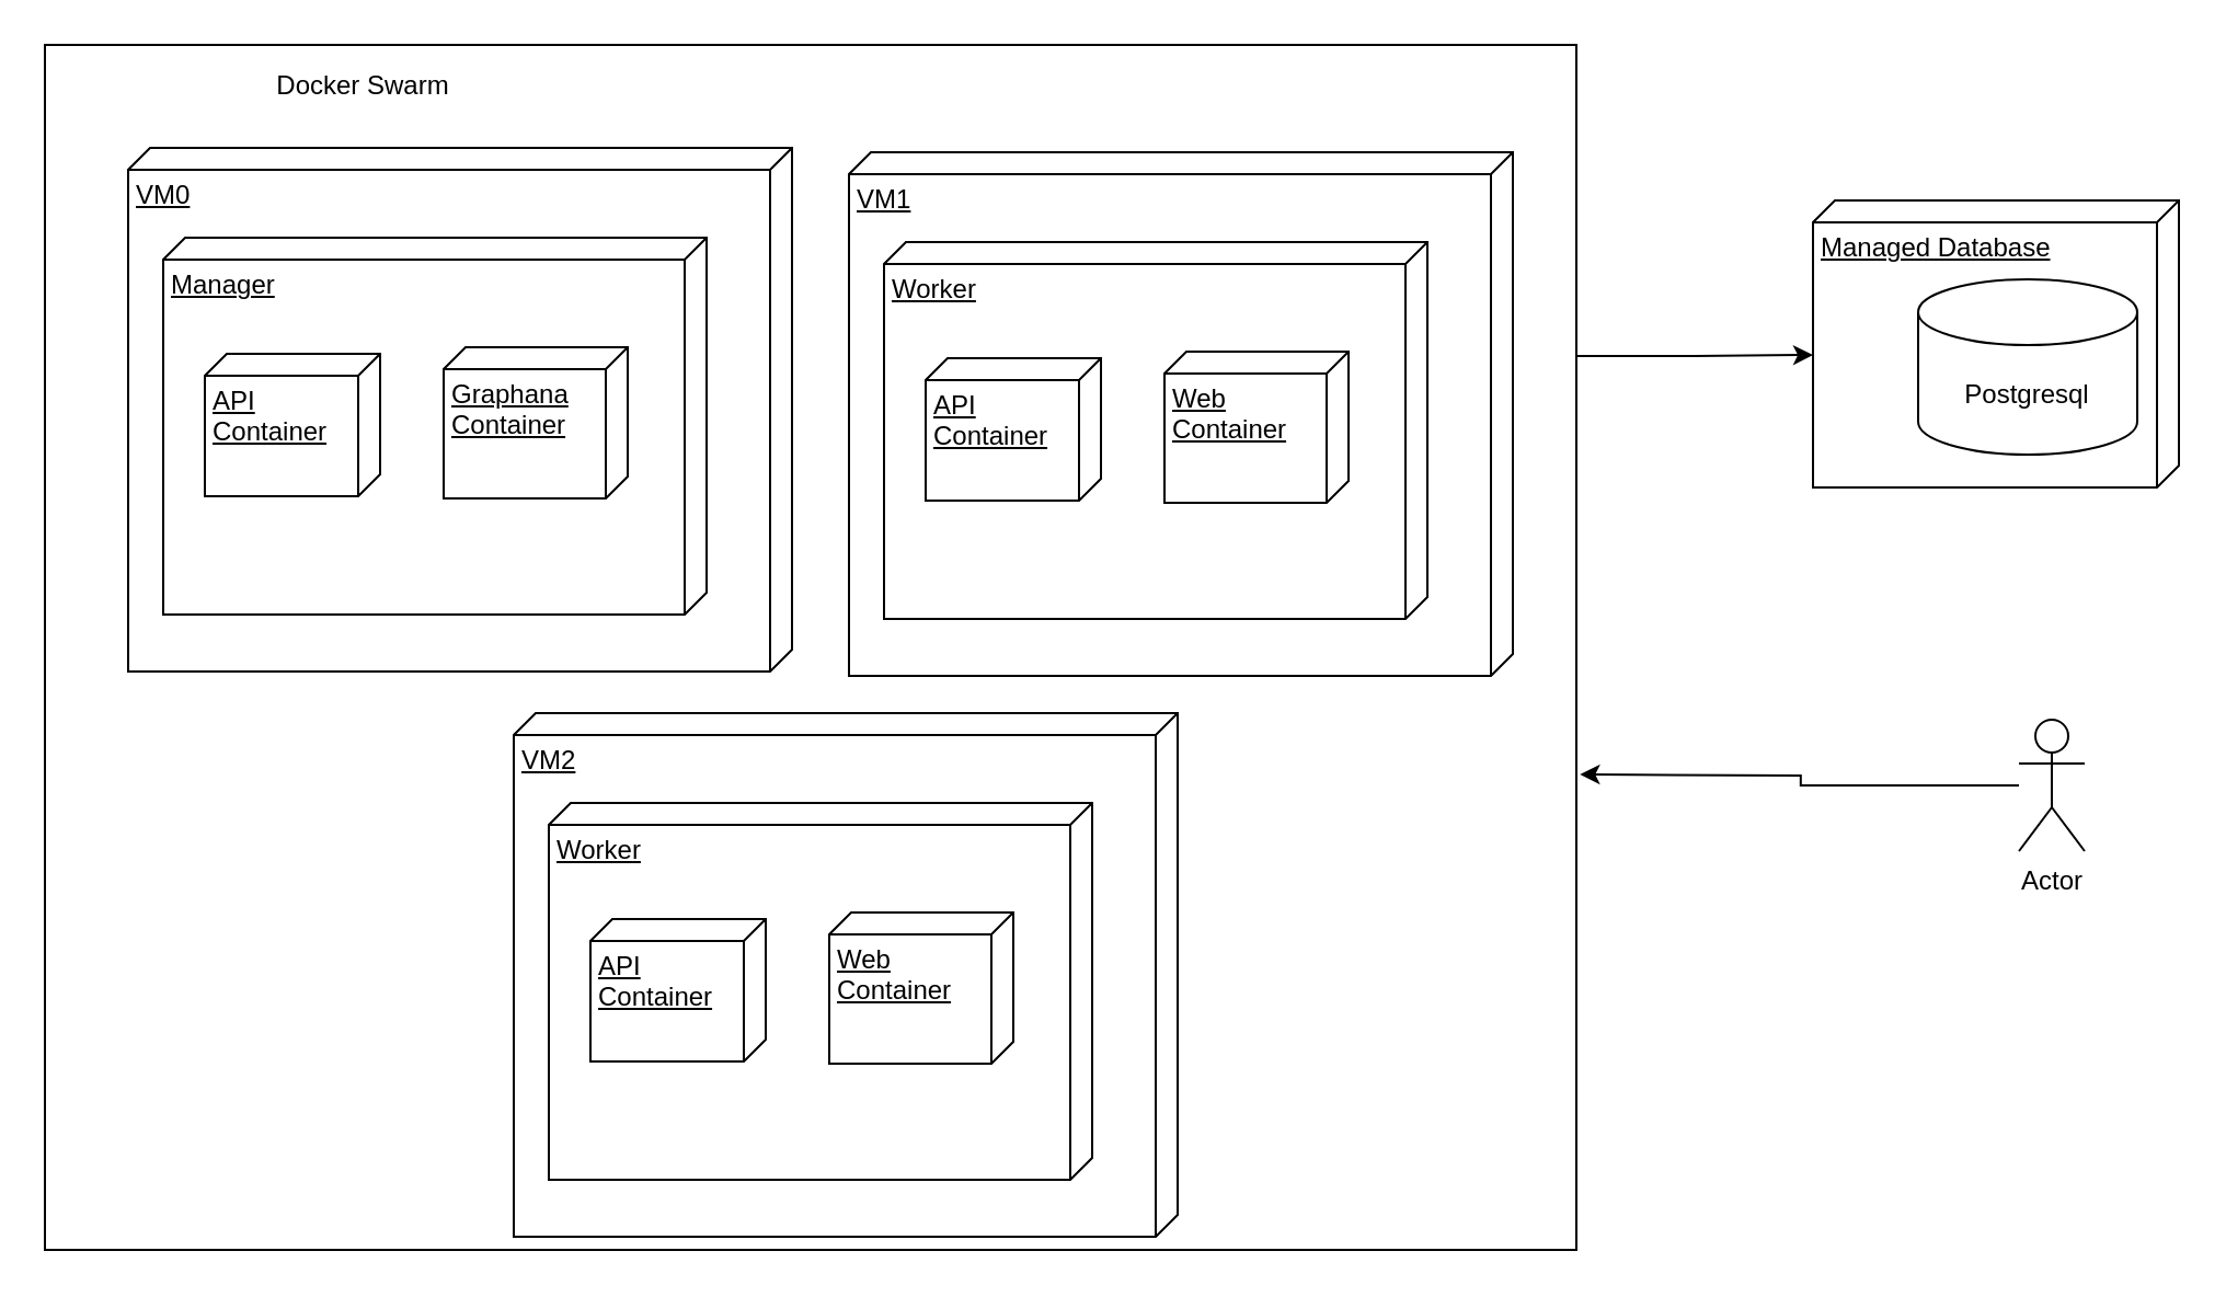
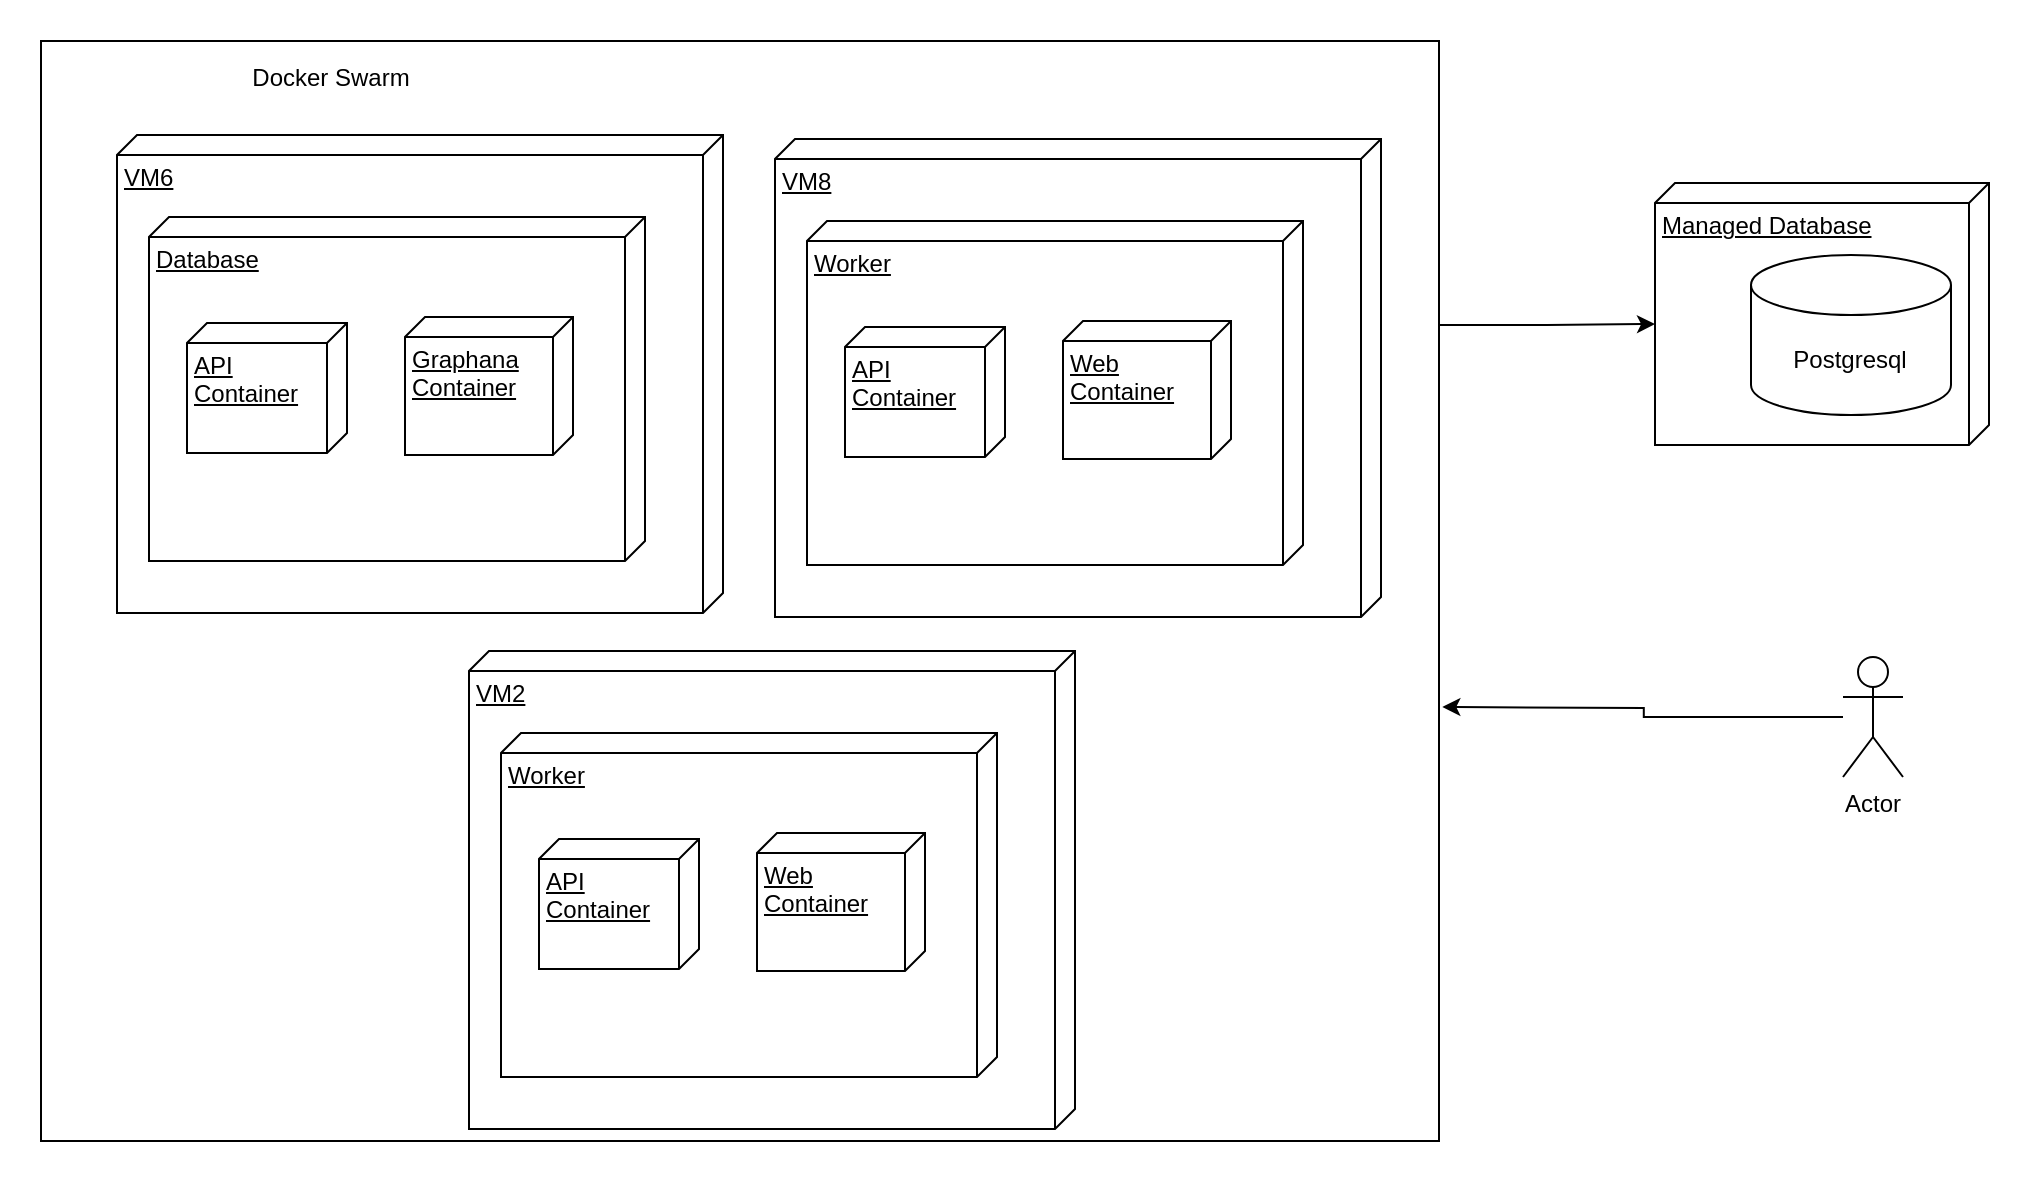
  <mxCell id="0" />
  <mxCell id="1" parent="0" />
  <mxCell id="2" value="" style="html=1;whiteSpace=wrap;" vertex="1" parent="1"><mxGeometry x="20" y="20" width="699" height="550" as="geometry" /></mxCell>
  <mxCell id="3" value="Docker Swarm" style="text;html=1;align=center;verticalAlign=middle;resizable=0;points=[];autosize=1;strokeColor=none;fillColor=none;" vertex="1" parent="1"><mxGeometry x="116" y="26" width="97" height="26" as="geometry" /></mxCell>
- <mxCell id="4" value="VM0" style="verticalAlign=top;align=left;spacingTop=8;spacingLeft=2;spacingRight=12;shape=cube;size=10;direction=south;fontStyle=4;html=1;whiteSpace=wrap;" vertex="1" parent="1"><mxGeometry x="58" y="67" width="303" height="239" as="geometry" /></mxCell>
- <mxCell id="5" value="Manager" style="verticalAlign=top;align=left;spacingTop=8;spacingLeft=2;spacingRight=12;shape=cube;size=10;direction=south;fontStyle=4;html=1;whiteSpace=wrap;" vertex="1" parent="1"><mxGeometry x="74" y="108" width="248" height="172" as="geometry" /></mxCell>
+ <mxCell id="4" value="VM6" style="verticalAlign=top;align=left;spacingTop=8;spacingLeft=2;spacingRight=12;shape=cube;size=10;direction=south;fontStyle=4;html=1;whiteSpace=wrap;" vertex="1" parent="1"><mxGeometry x="58" y="67" width="303" height="239" as="geometry" /></mxCell>
+ <mxCell id="5" value="Database" style="verticalAlign=top;align=left;spacingTop=8;spacingLeft=2;spacingRight=12;shape=cube;size=10;direction=south;fontStyle=4;html=1;whiteSpace=wrap;" vertex="1" parent="1"><mxGeometry x="74" y="108" width="248" height="172" as="geometry" /></mxCell>
  <mxCell id="6" value="Managed Database" style="verticalAlign=top;align=left;spacingTop=8;spacingLeft=2;spacingRight=12;shape=cube;size=10;direction=south;fontStyle=4;html=1;whiteSpace=wrap;" vertex="1" parent="1"><mxGeometry x="827" y="91" width="167" height="131" as="geometry" /></mxCell>
  <mxCell id="7" value="Postgresql" style="shape=cylinder3;whiteSpace=wrap;html=1;boundedLbl=1;backgroundOutline=1;size=15;" vertex="1" parent="1"><mxGeometry x="875" y="127" width="100" height="80" as="geometry" /></mxCell>
  <mxCell id="8" value="API Container" style="verticalAlign=top;align=left;spacingTop=8;spacingLeft=2;spacingRight=12;shape=cube;size=10;direction=south;fontStyle=4;html=1;whiteSpace=wrap;" vertex="1" parent="1"><mxGeometry x="93" y="161" width="80" height="65" as="geometry" /></mxCell>
  <mxCell id="9" value="Graphana Container&lt;span style=&quot;color: rgba(0, 0, 0, 0); font-family: monospace; font-size: 0px; text-wrap-mode: nowrap;&quot;&gt;%3CmxGraphModel%3E%3Croot%3E%3CmxCell%20id%3D%220%22%2F%3E%3CmxCell%20id%3D%221%22%20parent%3D%220%22%2F%3E%3CmxCell%20id%3D%222%22%20value%3D%22Worker%201%22%20style%3D%22verticalAlign%3Dtop%3Balign%3Dleft%3BspacingTop%3D8%3BspacingLeft%3D2%3BspacingRight%3D12%3Bshape%3Dcube%3Bsize%3D10%3Bdirection%3Dsouth%3BfontStyle%3D4%3Bhtml%3D1%3BwhiteSpace%3Dwrap%3B%22%20vertex%3D%221%22%20parent%3D%221%22%3E%3CmxGeometry%20x%3D%22379%22%20y%3D%22307%22%20width%3D%22244%22%20height%3D%22167%22%20as%3D%22geometry%22%2F%3E%3C%2FmxCell%3E%3C%2Froot%3E%3C%2FmxGraphModel%3E&lt;/span&gt;&lt;span style=&quot;color: rgba(0, 0, 0, 0); font-family: monospace; font-size: 0px; text-wrap-mode: nowrap;&quot;&gt;%3CmxGraphModel%3E%3Croot%3E%3CmxCell%20id%3D%220%22%2F%3E%3CmxCell%20id%3D%221%22%20parent%3D%220%22%2F%3E%3CmxCell%20id%3D%222%22%20value%3D%22Worker%201%22%20style%3D%22verticalAlign%3Dtop%3Balign%3Dleft%3BspacingTop%3D8%3BspacingLeft%3D2%3BspacingRight%3D12%3Bshape%3Dcube%3Bsize%3D10%3Bdirection%3Dsouth%3BfontStyle%3D4%3Bhtml%3D1%3BwhiteSpace%3Dwrap%3B%22%20vertex%3D%221%22%20parent%3D%221%22%3E%3CmxGeometry%20x%3D%22379%22%20y%3D%22307%22%20width%3D%22244%22%20height%3D%22167%22%20as%3D%22geometry%22%2F%3E%3C%2FmxCell%3E%3C%2Froot%3E%3C%2FmxGraphModel%3E&lt;/span&gt;" style="verticalAlign=top;align=left;spacingTop=8;spacingLeft=2;spacingRight=12;shape=cube;size=10;direction=south;fontStyle=4;html=1;whiteSpace=wrap;" vertex="1" parent="1"><mxGeometry x="202" y="158" width="84" height="69" as="geometry" /></mxCell>
- <mxCell id="10" value="VM1" style="verticalAlign=top;align=left;spacingTop=8;spacingLeft=2;spacingRight=12;shape=cube;size=10;direction=south;fontStyle=4;html=1;whiteSpace=wrap;" vertex="1" parent="1"><mxGeometry x="387" y="69" width="303" height="239" as="geometry" /></mxCell>
+ <mxCell id="10" value="VM8" style="verticalAlign=top;align=left;spacingTop=8;spacingLeft=2;spacingRight=12;shape=cube;size=10;direction=south;fontStyle=4;html=1;whiteSpace=wrap;" vertex="1" parent="1"><mxGeometry x="387" y="69" width="303" height="239" as="geometry" /></mxCell>
  <mxCell id="11" value="Worker" style="verticalAlign=top;align=left;spacingTop=8;spacingLeft=2;spacingRight=12;shape=cube;size=10;direction=south;fontStyle=4;html=1;whiteSpace=wrap;" vertex="1" parent="1"><mxGeometry x="403" y="110" width="248" height="172" as="geometry" /></mxCell>
  <mxCell id="12" value="API Container" style="verticalAlign=top;align=left;spacingTop=8;spacingLeft=2;spacingRight=12;shape=cube;size=10;direction=south;fontStyle=4;html=1;whiteSpace=wrap;" vertex="1" parent="1"><mxGeometry x="422" y="163" width="80" height="65" as="geometry" /></mxCell>
  <mxCell id="13" value="Web Container" style="verticalAlign=top;align=left;spacingTop=8;spacingLeft=2;spacingRight=12;shape=cube;size=10;direction=south;fontStyle=4;html=1;whiteSpace=wrap;" vertex="1" parent="1"><mxGeometry x="531" y="160" width="84" height="69" as="geometry" /></mxCell>
  <mxCell id="14" value="VM2" style="verticalAlign=top;align=left;spacingTop=8;spacingLeft=2;spacingRight=12;shape=cube;size=10;direction=south;fontStyle=4;html=1;whiteSpace=wrap;" vertex="1" parent="1"><mxGeometry x="234" y="325" width="303" height="239" as="geometry" /></mxCell>
  <mxCell id="15" value="Worker" style="verticalAlign=top;align=left;spacingTop=8;spacingLeft=2;spacingRight=12;shape=cube;size=10;direction=south;fontStyle=4;html=1;whiteSpace=wrap;" vertex="1" parent="1"><mxGeometry x="250" y="366" width="248" height="172" as="geometry" /></mxCell>
  <mxCell id="16" value="API Container" style="verticalAlign=top;align=left;spacingTop=8;spacingLeft=2;spacingRight=12;shape=cube;size=10;direction=south;fontStyle=4;html=1;whiteSpace=wrap;" vertex="1" parent="1"><mxGeometry x="269" y="419" width="80" height="65" as="geometry" /></mxCell>
  <mxCell id="17" value="Web Container" style="verticalAlign=top;align=left;spacingTop=8;spacingLeft=2;spacingRight=12;shape=cube;size=10;direction=south;fontStyle=4;html=1;whiteSpace=wrap;" vertex="1" parent="1"><mxGeometry x="378" y="416" width="84" height="69" as="geometry" /></mxCell>
  <mxCell id="18" style="edgeStyle=orthogonalEdgeStyle;rounded=0;orthogonalLoop=1;jettySize=auto;html=1;" edge="1" parent="1" source="19"><mxGeometry relative="1" as="geometry"><mxPoint x="720.667" y="353" as="targetPoint" /></mxGeometry></mxCell>
  <mxCell id="19" value="Actor" style="shape=umlActor;verticalLabelPosition=bottom;verticalAlign=top;html=1;outlineConnect=0;" vertex="1" parent="1"><mxGeometry x="921" y="328" width="30" height="60" as="geometry" /></mxCell>
  <mxCell id="20" style="edgeStyle=orthogonalEdgeStyle;rounded=0;orthogonalLoop=1;jettySize=auto;html=1;exitX=1;exitY=0.25;exitDx=0;exitDy=0;entryX=0;entryY=0;entryDx=70.5;entryDy=167;entryPerimeter=0;" edge="1" parent="1" source="2" target="6"><mxGeometry relative="1" as="geometry"><Array as="points"><mxPoint x="719" y="162" /><mxPoint x="773" y="162" /></Array></mxGeometry></mxCell>
